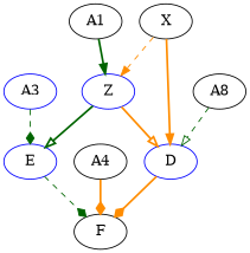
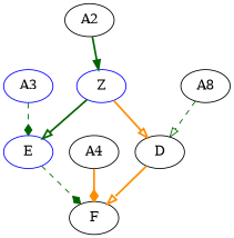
  digraph {
    node [color=black]
    edge [arrowhead=diamond color=darkorange style=bold]
    Z [color=blue]
-   X
-   D [color=blue]
+   D
    E [color=blue]
    F
-   A1
+   A1 [label=A2]
    n7 [label=A8]
    A3 [color=blue]
    A4
    Z -> D [arrowhead=onormal]
    Z -> E [arrowhead=onormal color=darkgreen]
-   X -> Z [arrowhead=normal style=dashed]
-   X -> D [arrowhead=normal]
-   D -> F
+   D -> F [arrowhead=onormal]
    E -> F [color=darkgreen style=dashed]
    A1 -> Z [arrowhead=normal color=darkgreen]
    n7 -> D [arrowhead=onormal color=darkgreen style=dashed]
    A3 -> E [color=darkgreen style=dashed]
    A4 -> F
  }
